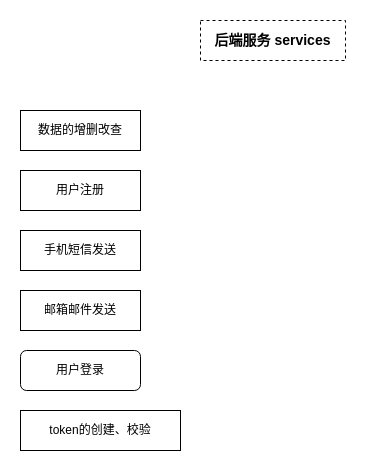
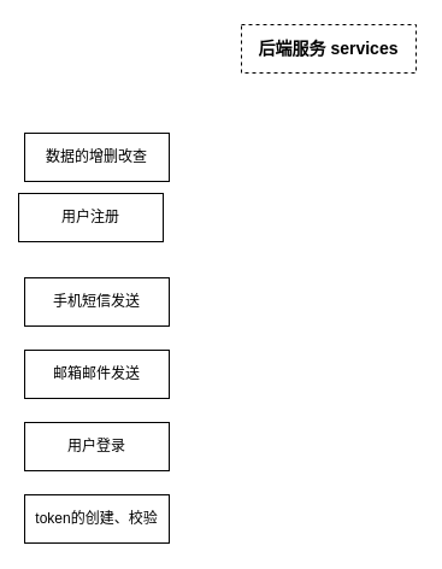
  <mxCell id="0" />
  <mxCell id="1" parent="0" />
  <mxCell id="2" value="后端服务 services" style="rounded=0;whiteSpace=wrap;html=1;fontStyle=1;fontSize=14;dashed=1;" vertex="1" parent="1"><mxGeometry x="200" y="20" width="145" height="40" as="geometry" /></mxCell>
  <mxCell id="3" value="数据的增删改查" style="rounded=0;whiteSpace=wrap;html=1;" vertex="1" parent="1"><mxGeometry x="20" y="110" width="120" height="40" as="geometry" /></mxCell>
- <mxCell id="4" value="用户注册" style="rounded=0;whiteSpace=wrap;html=1;" vertex="1" parent="1"><mxGeometry x="20" y="170" width="120" height="40" as="geometry" /></mxCell>
+ <mxCell id="4" value="用户注册" style="rounded=0;whiteSpace=wrap;html=1;" vertex="1" parent="1"><mxGeometry x="15" y="160" width="120" height="40" as="geometry" /></mxCell>
  <mxCell id="5" value="手机短信发送" style="rounded=0;whiteSpace=wrap;html=1;" vertex="1" parent="1"><mxGeometry x="20" y="230" width="120" height="40" as="geometry" /></mxCell>
  <mxCell id="6" value="邮箱邮件发送" style="rounded=0;whiteSpace=wrap;html=1;" vertex="1" parent="1"><mxGeometry x="20" y="290" width="120" height="40" as="geometry" /></mxCell>
- <mxCell id="7" value="用户登录" style="whiteSpace=wrap;html=1;rounded=1;" vertex="1" parent="1"><mxGeometry x="20" y="350" width="120" height="40" as="geometry" /></mxCell>
- <mxCell id="8" value="token的创建、校验" style="rounded=0;whiteSpace=wrap;html=1;" vertex="1" parent="1"><mxGeometry x="20" y="410" width="160" height="40" as="geometry" /></mxCell>
+ <mxCell id="7" value="用户登录" style="rounded=0;whiteSpace=wrap;html=1;" vertex="1" parent="1"><mxGeometry x="20" y="350" width="120" height="40" as="geometry" /></mxCell>
+ <mxCell id="8" value="token的创建、校验" style="rounded=0;whiteSpace=wrap;html=1;" vertex="1" parent="1"><mxGeometry x="20" y="410" width="120" height="40" as="geometry" /></mxCell>
